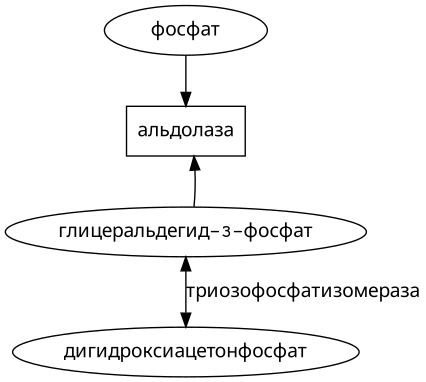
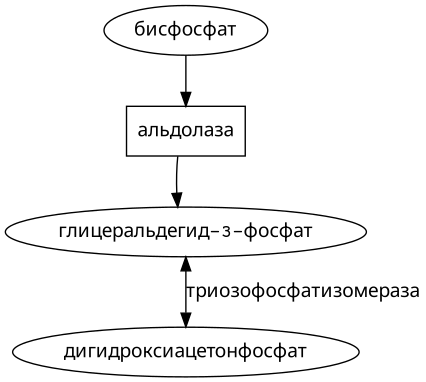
  digraph {
    fontname="Courier Prime"
    node [fontname="Courier Prime"]
    edge [fontname="Courier Prime"]
    "альдолаза" [shape=box]
    n2 [label="глицеральдегид-3-фосфат"]
    n3 [label="дигидроксиацетонфосфат"]
-   "бисфосфат" [label="фосфат"]
-   n2 -> "альдолаза"
+   "бисфосфат"
+   "альдолаза" -> n2
    n2 -> n3 [dir=both label="триозофосфатизомераза"]
    "бисфосфат" -> "альдолаза"
  }
